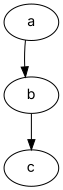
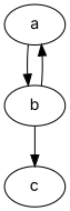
  digraph {
    fontname=Inter
    node [alive=n fontname=Inter]
    edge [fontname=Inter]
    a [type=P]
    b [type=B]
    c [type=C]
    a -> b
+   b -> a
    b -> c
  }
